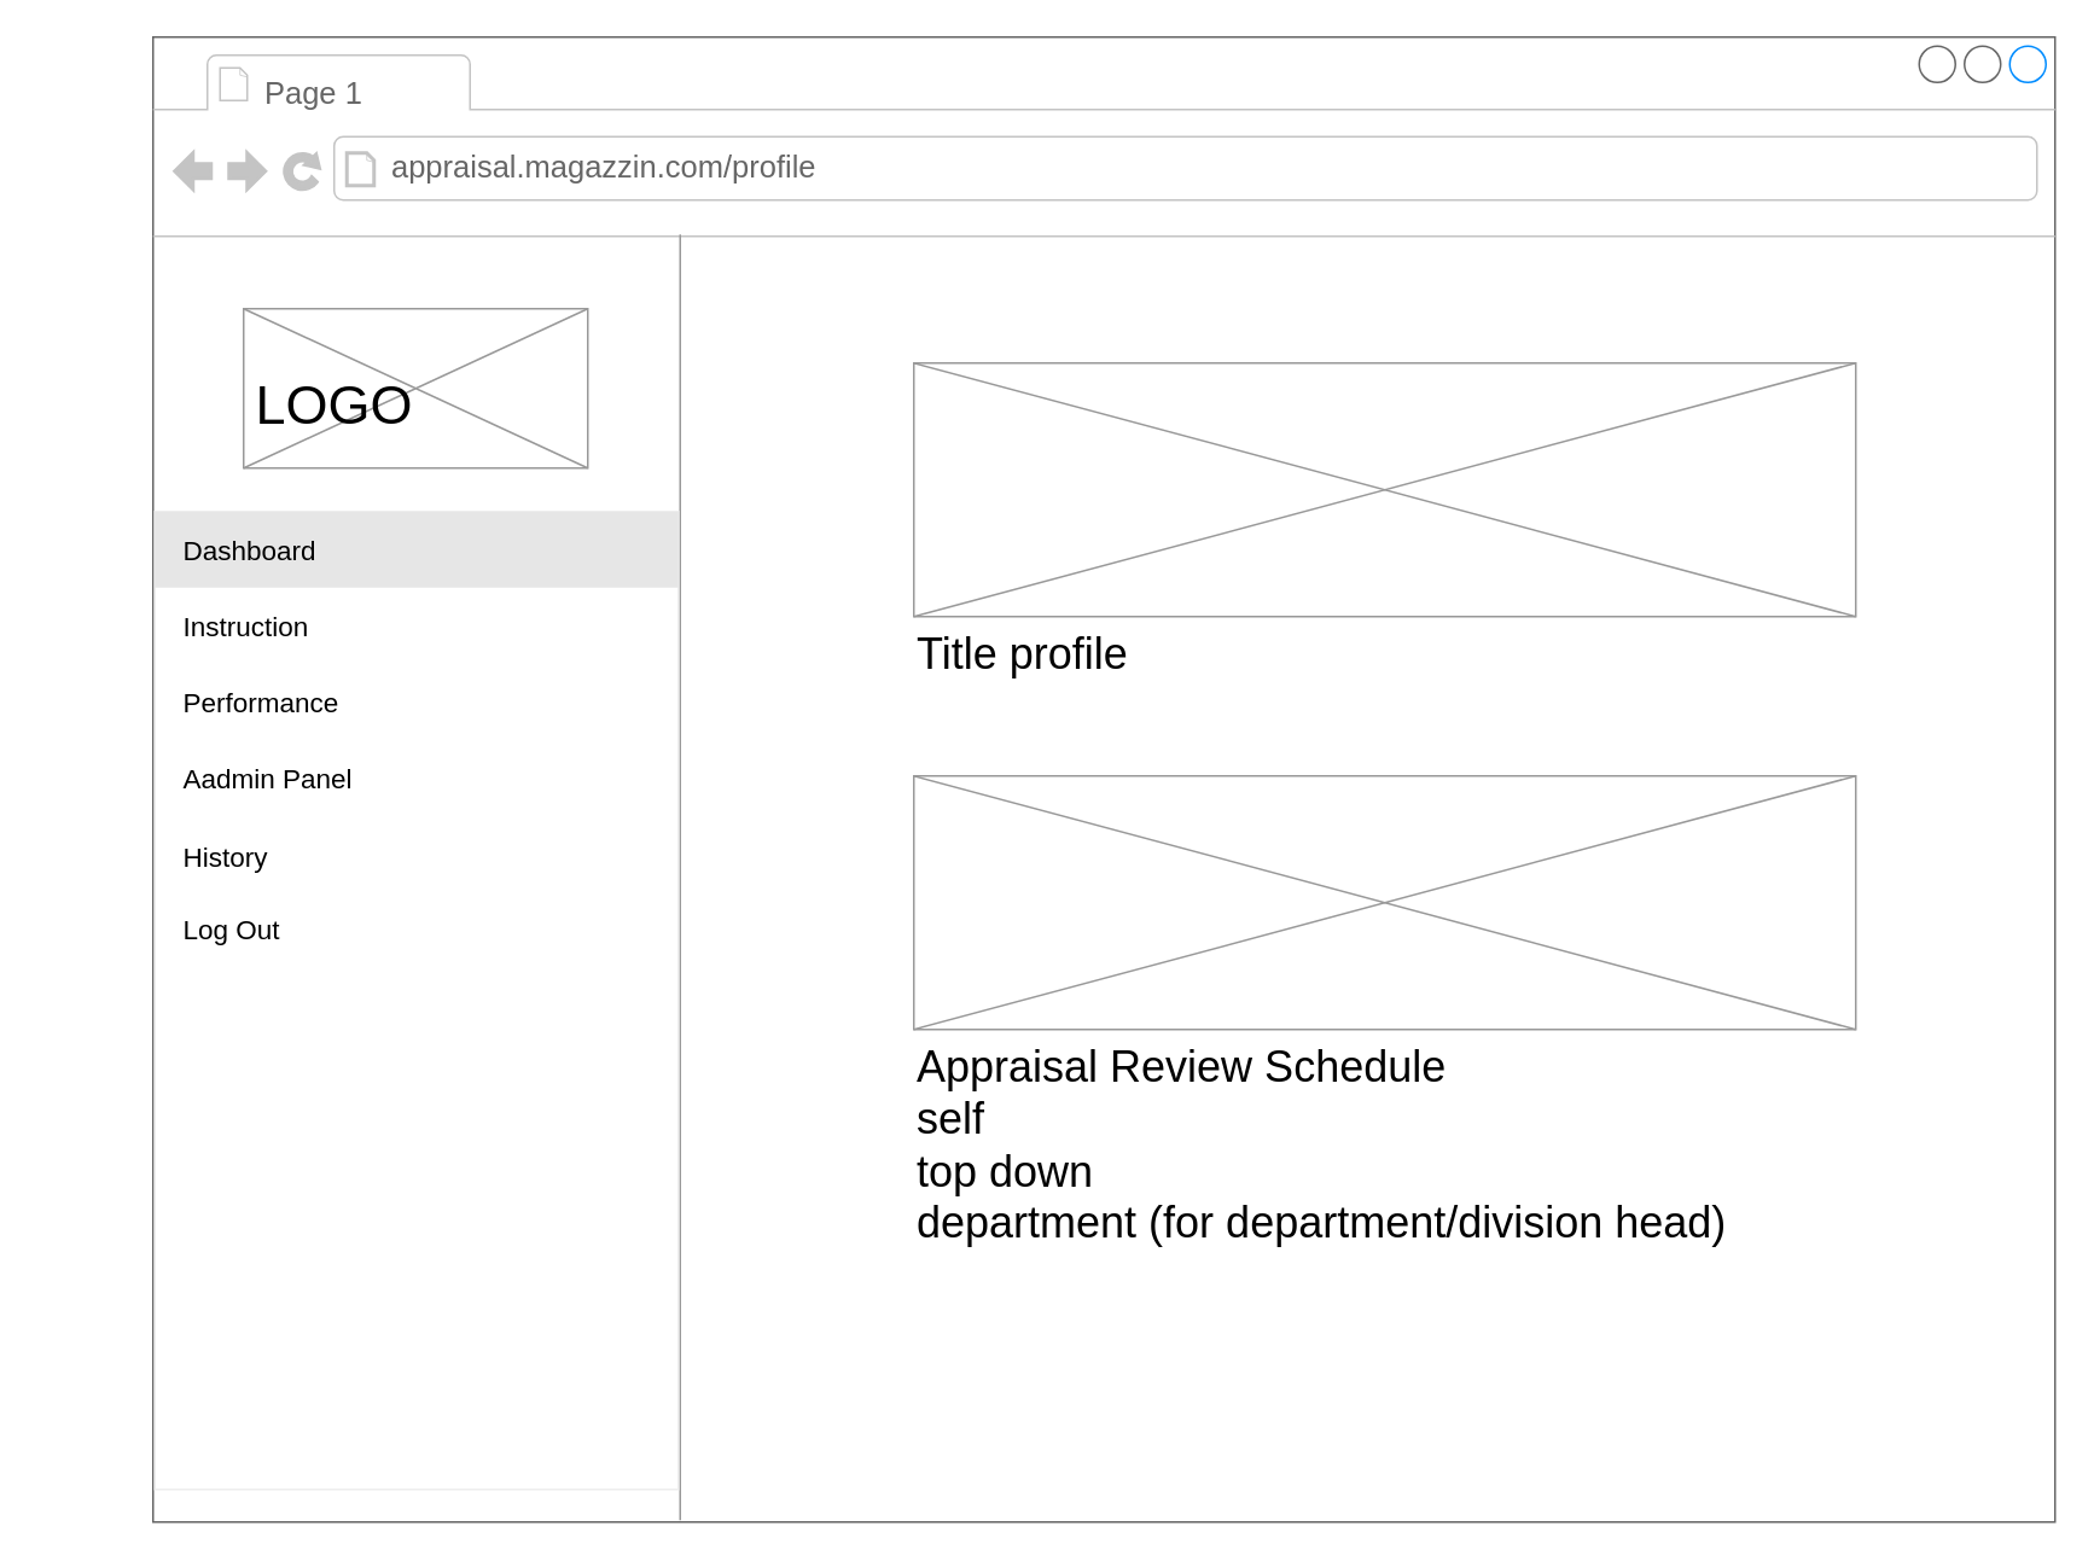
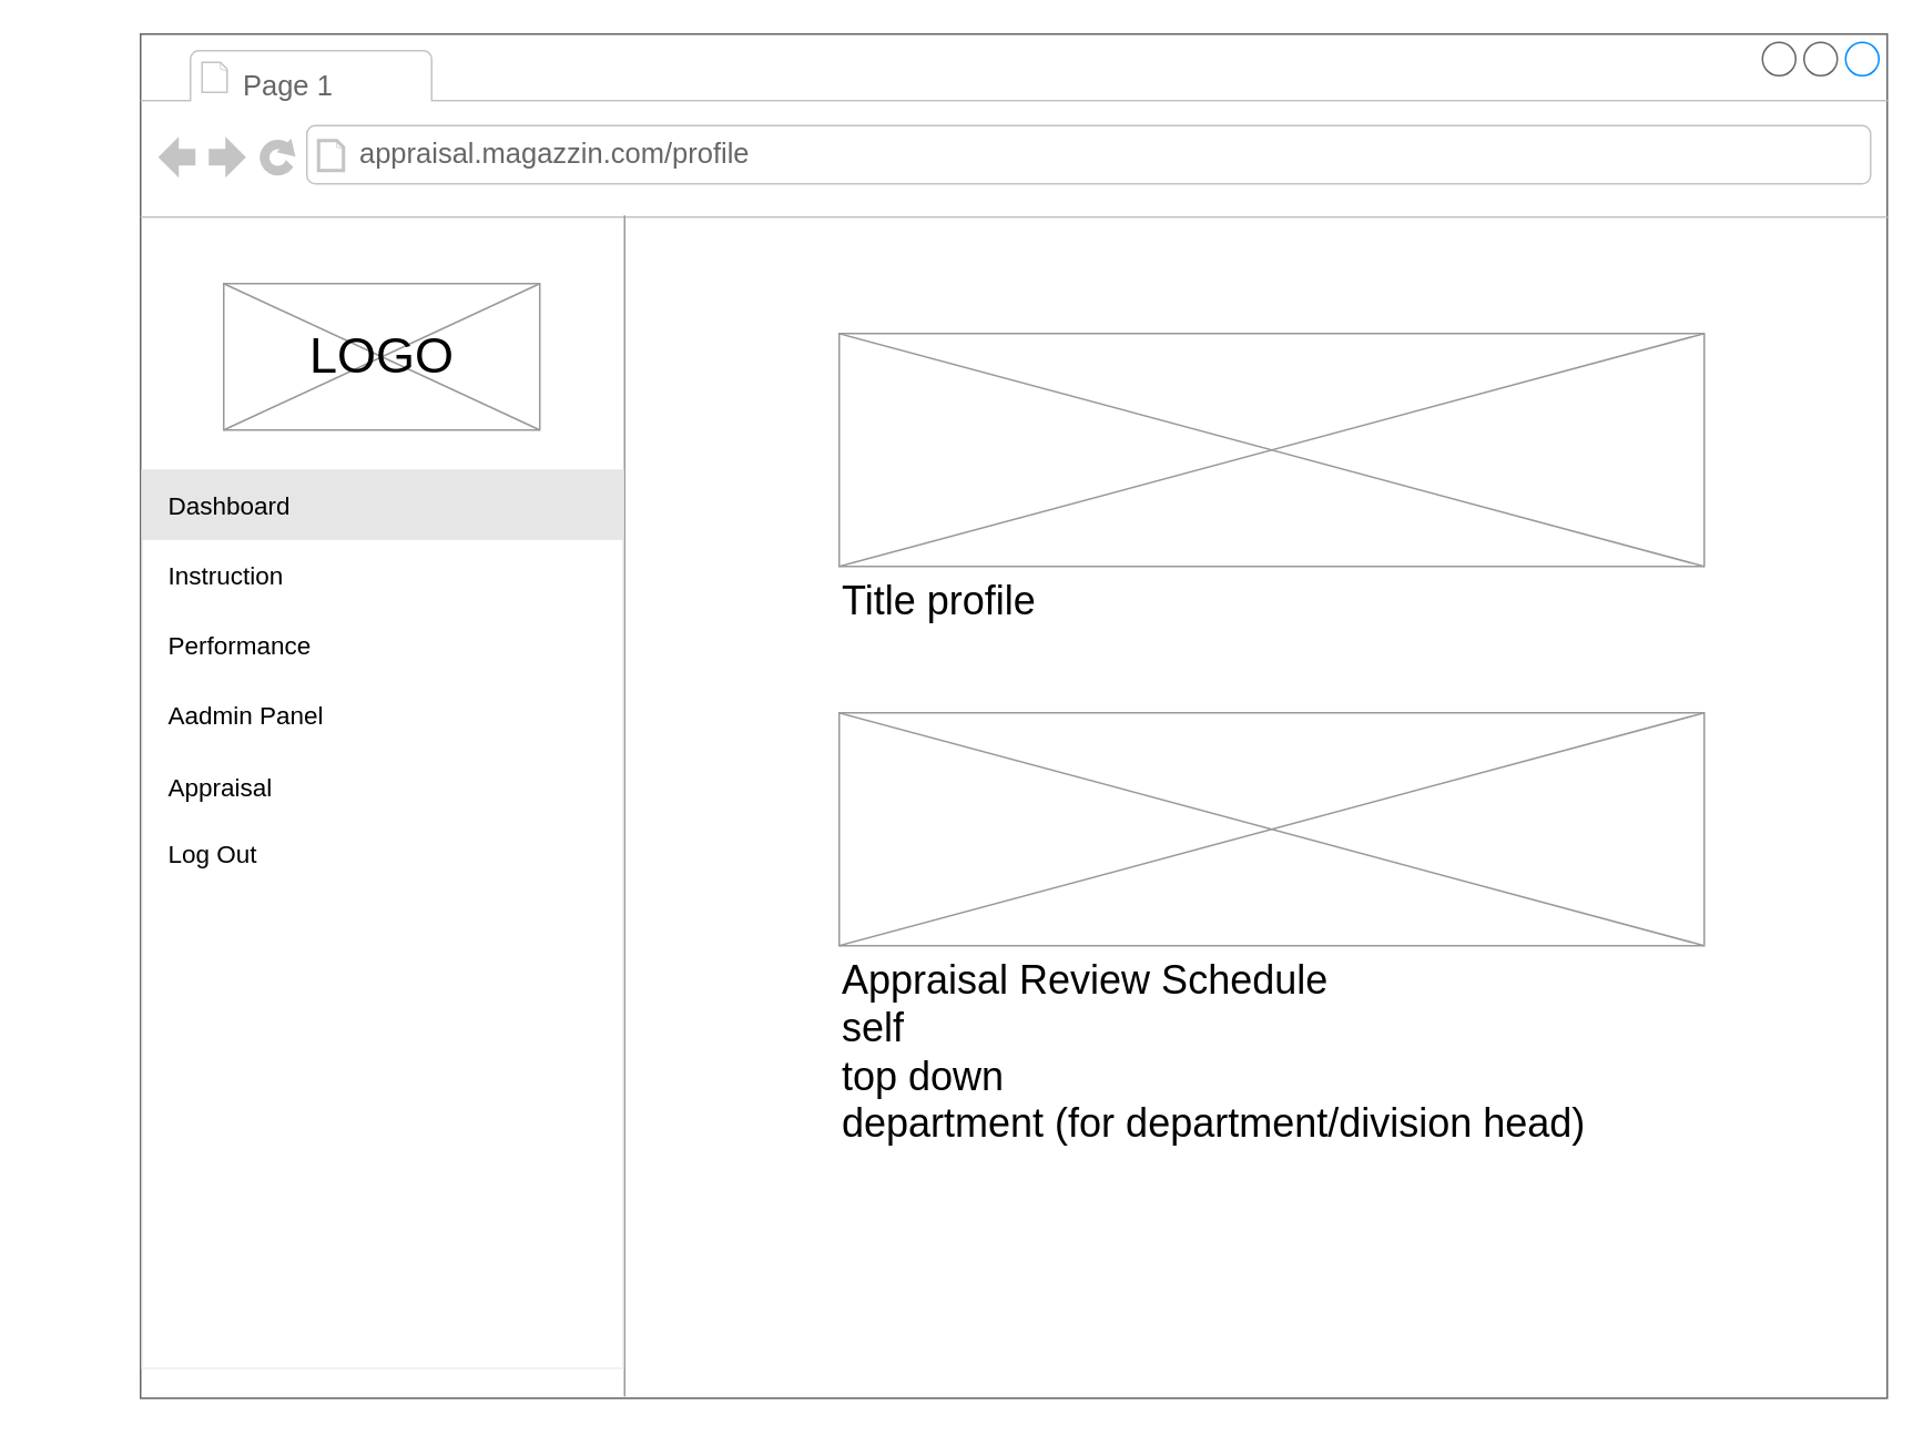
  <mxCell id="0" />
  <mxCell id="1" parent="0" />
  <mxCell id="2" value="" style="strokeWidth=1;shadow=0;dashed=0;align=center;html=1;shape=mxgraph.mockup.containers.browserWindow;rSize=0;strokeColor=#666666;mainText=,;recursiveResize=0;rounded=0;labelBackgroundColor=none;fontFamily=Verdana;fontSize=12;fillColor=#FFFFFF;" parent="1" vertex="1"><mxGeometry x="84" y="20" width="1050" height="820" as="geometry" /></mxCell>
  <mxCell id="3" value="Page 1" style="strokeWidth=1;shadow=0;dashed=0;align=center;html=1;shape=mxgraph.mockup.containers.anchor;fontSize=17;fontColor=#666666;align=left;" parent="2" vertex="1"><mxGeometry x="60" y="12" width="110" height="40" as="geometry" /></mxCell>
  <mxCell id="4" value="appraisal.magazzin.com/profile" style="strokeWidth=1;shadow=0;dashed=0;align=center;html=1;shape=mxgraph.mockup.containers.anchor;rSize=0;fontSize=17;fontColor=#666666;align=left;" parent="2" vertex="1"><mxGeometry x="130" y="60" width="310" height="26" as="geometry" /></mxCell>
  <mxCell id="5" value="" style="verticalLabelPosition=bottom;shadow=0;dashed=0;align=center;html=1;verticalAlign=top;strokeWidth=1;shape=mxgraph.mockup.markup.line;strokeColor=#999999;rounded=0;labelBackgroundColor=none;fillColor=#ffffff;fontFamily=Verdana;fontSize=12;fontColor=#000000;rotation=90;" parent="2" vertex="1"><mxGeometry x="-64" y="454" width="710" height="20" as="geometry" /></mxCell>
  <mxCell id="6" value="Title 1" style="text;html=1;points=[];align=left;verticalAlign=top;spacingTop=-4;fontSize=15;fontFamily=Verdana" parent="2" vertex="1"><mxGeometry x="20" y="330" width="170" height="30" as="geometry" /></mxCell>
  <mxCell id="7" value="" style="verticalLabelPosition=bottom;shadow=0;dashed=0;align=center;html=1;verticalAlign=top;strokeWidth=1;shape=mxgraph.mockup.graphics.simpleIcon;strokeColor=#999999;fontFamily=Helvetica;fontSize=30;fillColor=#FFFFFF;" vertex="1" parent="2"><mxGeometry x="50" y="150" width="190" height="88" as="geometry" /></mxCell>
- <mxCell id="8" value="&lt;font face=&quot;Helvetica&quot;&gt;LOGO&lt;/font&gt;" style="text;html=1;points=[];align=left;verticalAlign=top;spacingTop=-4;fontSize=30;fontFamily=Verdana" parent="2" vertex="1"><mxGeometry x="54.5" y="183" width="95" height="50" as="geometry" /></mxCell>
+ <mxCell id="8" value="&lt;font face=&quot;Helvetica&quot;&gt;LOGO&lt;/font&gt;" style="text;html=1;points=[];align=left;verticalAlign=top;spacingTop=-4;fontSize=30;fontFamily=Verdana" parent="2" vertex="1"><mxGeometry x="99.5" y="173" width="95" height="50" as="geometry" /></mxCell>
  <mxCell id="9" value="&lt;span style=&quot;font-size: 24px;&quot;&gt;&lt;font style=&quot;font-size: 24px;&quot;&gt;Title profile&lt;/font&gt;&lt;/span&gt;" style="verticalLabelPosition=bottom;shadow=0;dashed=0;align=left;html=1;verticalAlign=top;strokeWidth=1;shape=mxgraph.mockup.graphics.simpleIcon;strokeColor=#999999;fontFamily=Helvetica;fontSize=24;fillColor=#FFFFFF;flipH=1;flipV=1;noLabel=0;portConstraintRotation=0;connectable=1;" vertex="1" parent="2"><mxGeometry x="420" y="180" width="520" height="140" as="geometry" /></mxCell>
  <mxCell id="10" value="&lt;span style=&quot;font-size: 24px;&quot;&gt;Appraisal Review Schedule&lt;/span&gt;&lt;br style=&quot;font-size: 24px;&quot;&gt;&lt;div style=&quot;font-size: 24px;&quot;&gt;&lt;span style=&quot;background-color: initial; font-size: 24px;&quot;&gt;self&lt;/span&gt;&lt;/div&gt;&lt;div style=&quot;font-size: 24px;&quot;&gt;&lt;span style=&quot;background-color: initial; font-size: 24px;&quot;&gt;top down&lt;/span&gt;&lt;/div&gt;&lt;div style=&quot;font-size: 24px;&quot;&gt;&lt;span style=&quot;background-color: initial; font-size: 24px;&quot;&gt;department (for department/division head)&lt;/span&gt;&lt;/div&gt;" style="verticalLabelPosition=bottom;shadow=0;dashed=0;align=left;html=1;verticalAlign=top;strokeWidth=1;shape=mxgraph.mockup.graphics.simpleIcon;strokeColor=#999999;fontFamily=Helvetica;fontSize=24;fillColor=#FFFFFF;flipH=1;flipV=1;noLabel=0;portConstraintRotation=0;connectable=1;" vertex="1" parent="2"><mxGeometry x="420" y="408" width="520" height="140" as="geometry" /></mxCell>
  <mxCell id="11" value="" style="perimeter=none;dashed=0;shape=rect;fillColor=#ffffff;strokeColor=#eeeeee;shadow=0;labelBackgroundColor=#E6E6E6;" vertex="1" parent="1"><mxGeometry x="85" y="282" width="289" height="540" as="geometry" /></mxCell>
  <mxCell id="12" value="Dashboard" style="text;verticalAlign=middle;fontSize=15;spacing=16;resizeWidth=1;labelBackgroundColor=none;labelBorderColor=none;fillColor=#E6E6E6;" vertex="1" parent="11"><mxGeometry width="289.0" height="42" relative="1" as="geometry"><mxPoint as="offset" /></mxGeometry></mxCell>
  <mxCell id="13" value="Instruction" style="text;verticalAlign=middle;fontSize=15;spacing=16;resizeWidth=1;" vertex="1" parent="11"><mxGeometry width="289.0" height="42" relative="1" as="geometry"><mxPoint y="42" as="offset" /></mxGeometry></mxCell>
  <mxCell id="14" value="Performance" style="text;verticalAlign=middle;fontSize=15;spacing=16;resizeWidth=1;" vertex="1" parent="11"><mxGeometry width="289.0" height="42" relative="1" as="geometry"><mxPoint y="84" as="offset" /></mxGeometry></mxCell>
  <mxCell id="15" value="Aadmin Panel" style="text;verticalAlign=middle;fontSize=15;spacing=16;resizeWidth=1;" vertex="1" parent="11"><mxGeometry width="289.0" height="42" relative="1" as="geometry"><mxPoint y="126" as="offset" /></mxGeometry></mxCell>
- <mxCell id="16" value="History" style="text;verticalAlign=middle;fontSize=15;spacing=16;resizeWidth=1;" vertex="1" parent="11"><mxGeometry y="170" width="289.0" height="40" as="geometry" /></mxCell>
+ <mxCell id="16" value="Appraisal" style="text;verticalAlign=middle;fontSize=15;spacing=16;resizeWidth=1;" vertex="1" parent="11"><mxGeometry y="170" width="289.0" height="40" as="geometry" /></mxCell>
  <mxCell id="17" value="Log Out" style="text;verticalAlign=middle;fontSize=15;spacing=16;resizeWidth=1;" vertex="1" parent="11"><mxGeometry y="210" width="289.0" height="40" as="geometry" /></mxCell>
